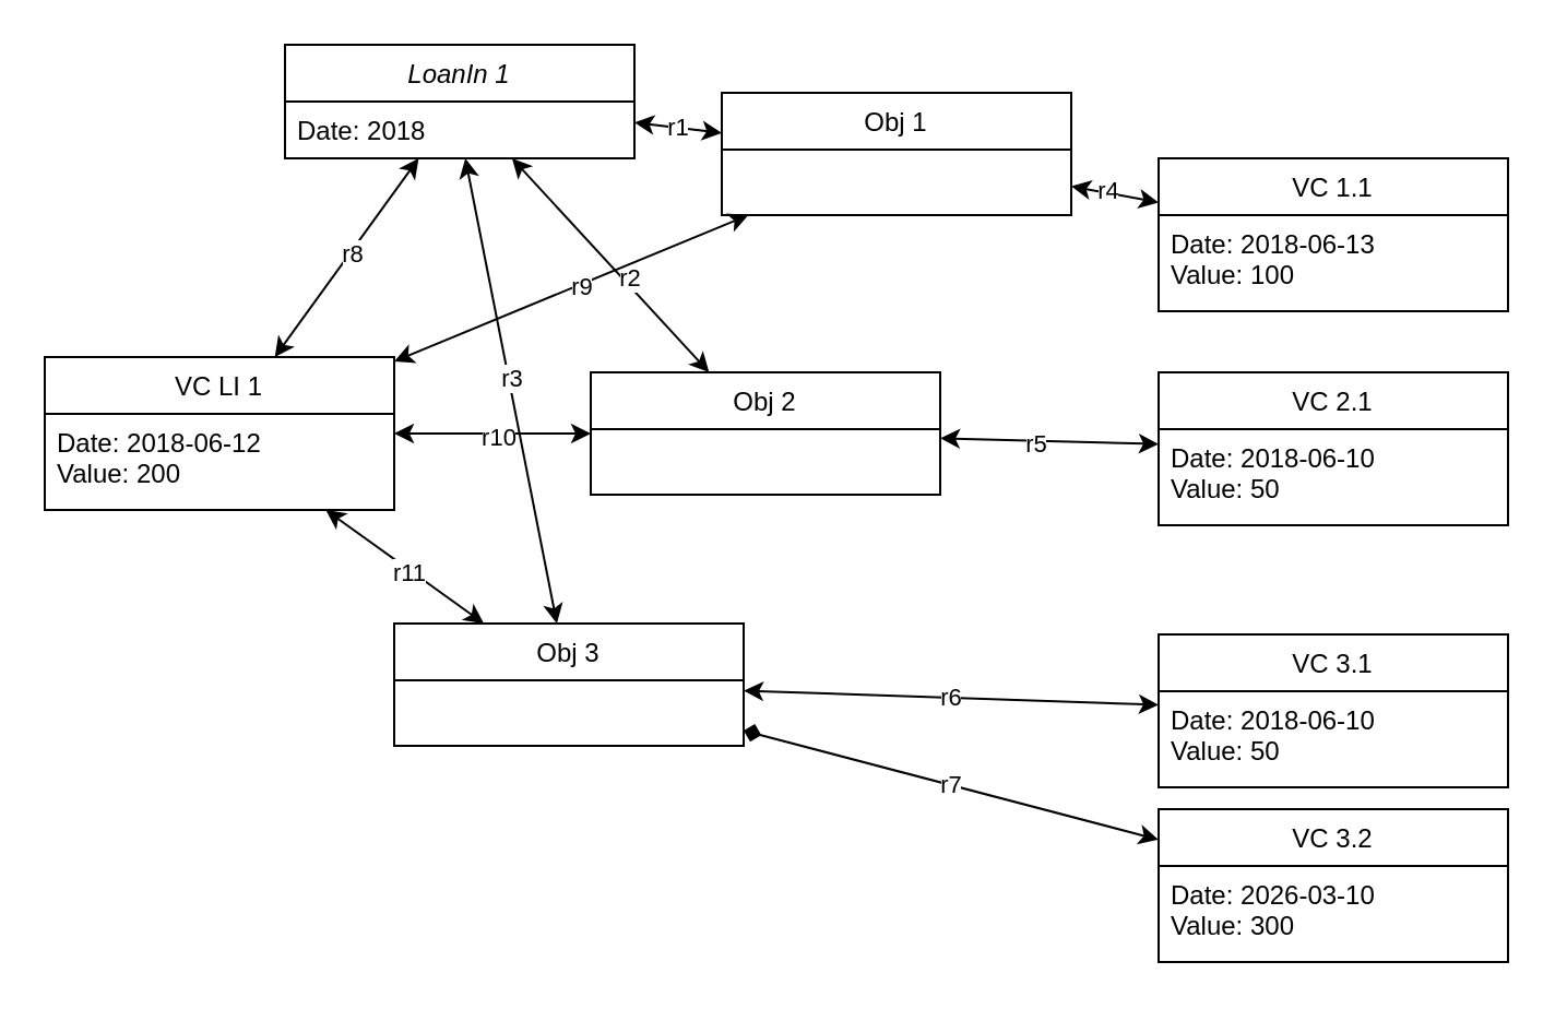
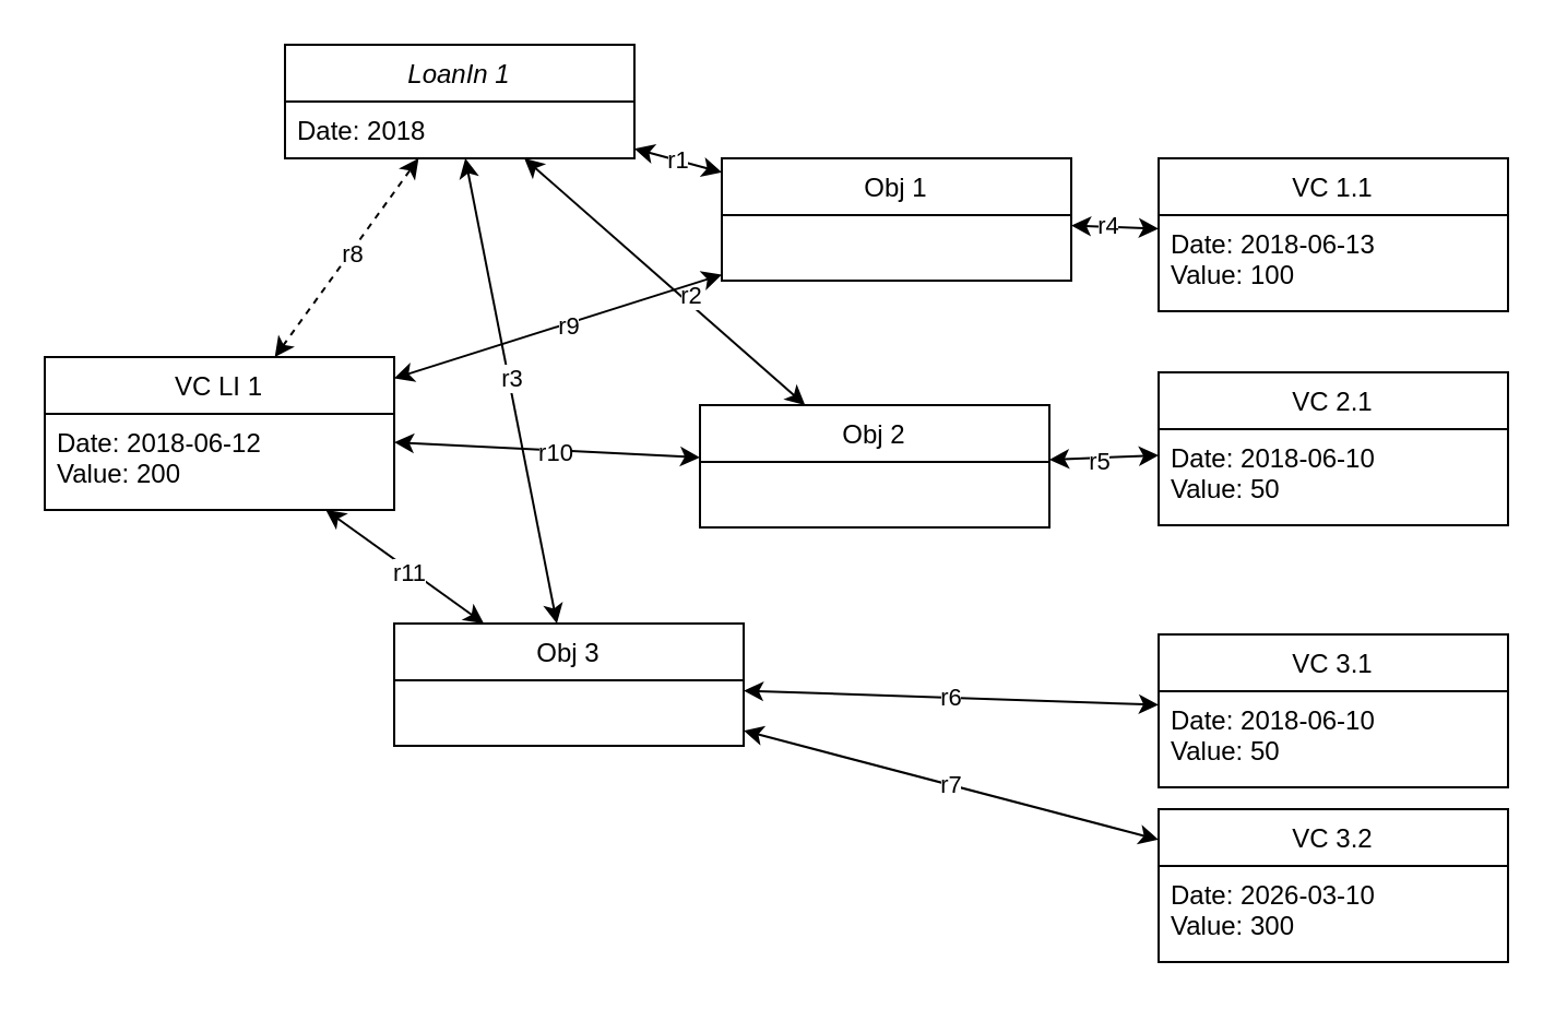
  <mxCell id="0" />
  <mxCell id="1" parent="0" />
  <mxCell id="2" value="LoanIn 1" style="swimlane;fontStyle=2;align=center;verticalAlign=top;childLayout=stackLayout;horizontal=1;startSize=26;horizontalStack=0;resizeParent=1;resizeLast=0;collapsible=1;marginBottom=0;rounded=0;shadow=0;strokeWidth=1;" parent="1" vertex="1"><mxGeometry x="130" y="20" width="160" height="52" as="geometry"><mxRectangle x="230" y="140" width="160" height="26" as="alternateBounds" /></mxGeometry></mxCell>
  <mxCell id="3" value="Date: 2018" style="text;align=left;verticalAlign=top;spacingLeft=4;spacingRight=4;overflow=hidden;rotatable=0;points=[[0,0.5],[1,0.5]];portConstraint=eastwest;" parent="2" vertex="1"><mxGeometry y="26" width="160" height="26" as="geometry" /></mxCell>
  <mxCell id="4" value="VC 1.1" style="swimlane;fontStyle=0;align=center;verticalAlign=top;childLayout=stackLayout;horizontal=1;startSize=26;horizontalStack=0;resizeParent=1;resizeLast=0;collapsible=1;marginBottom=0;rounded=0;shadow=0;strokeWidth=1;" parent="1" vertex="1"><mxGeometry x="530" y="72" width="160" height="70" as="geometry"><mxRectangle x="340" y="380" width="170" height="26" as="alternateBounds" /></mxGeometry></mxCell>
  <mxCell id="5" value="Date: 2018-06-13&#10;Value: 100&#10;" style="text;align=left;verticalAlign=top;spacingLeft=4;spacingRight=4;overflow=hidden;rotatable=0;points=[[0,0.5],[1,0.5]];portConstraint=eastwest;" parent="4" vertex="1"><mxGeometry y="26" width="160" height="44" as="geometry" /></mxCell>
- <mxCell id="6" value="Obj 1" style="swimlane;fontStyle=0;align=center;verticalAlign=top;childLayout=stackLayout;horizontal=1;startSize=26;horizontalStack=0;resizeParent=1;resizeLast=0;collapsible=1;marginBottom=0;rounded=0;shadow=0;strokeWidth=1;" parent="1" vertex="1"><mxGeometry x="330" y="42" width="160" height="56" as="geometry"><mxRectangle x="550" y="140" width="160" height="26" as="alternateBounds" /></mxGeometry></mxCell>
- <mxCell id="7" value="Obj 2" style="swimlane;fontStyle=0;align=center;verticalAlign=top;childLayout=stackLayout;horizontal=1;startSize=26;horizontalStack=0;resizeParent=1;resizeLast=0;collapsible=1;marginBottom=0;rounded=0;shadow=0;strokeWidth=1;" vertex="1" parent="1"><mxGeometry x="270" y="170" width="160" height="56" as="geometry"><mxRectangle x="550" y="140" width="160" height="26" as="alternateBounds" /></mxGeometry></mxCell>
+ <mxCell id="6" value="Obj 1" style="swimlane;fontStyle=0;align=center;verticalAlign=top;childLayout=stackLayout;horizontal=1;startSize=26;horizontalStack=0;resizeParent=1;resizeLast=0;collapsible=1;marginBottom=0;rounded=0;shadow=0;strokeWidth=1;" parent="1" vertex="1"><mxGeometry x="330" y="72" width="160" height="56" as="geometry"><mxRectangle x="550" y="140" width="160" height="26" as="alternateBounds" /></mxGeometry></mxCell>
+ <mxCell id="7" value="Obj 2" style="swimlane;fontStyle=0;align=center;verticalAlign=top;childLayout=stackLayout;horizontal=1;startSize=26;horizontalStack=0;resizeParent=1;resizeLast=0;collapsible=1;marginBottom=0;rounded=0;shadow=0;strokeWidth=1;" vertex="1" parent="1"><mxGeometry x="320" y="185" width="160" height="56" as="geometry"><mxRectangle x="550" y="140" width="160" height="26" as="alternateBounds" /></mxGeometry></mxCell>
  <mxCell id="8" value="Obj 3" style="swimlane;fontStyle=0;align=center;verticalAlign=top;childLayout=stackLayout;horizontal=1;startSize=26;horizontalStack=0;resizeParent=1;resizeLast=0;collapsible=1;marginBottom=0;rounded=0;shadow=0;strokeWidth=1;" vertex="1" parent="1"><mxGeometry x="180" y="285" width="160" height="56" as="geometry"><mxRectangle x="550" y="140" width="160" height="26" as="alternateBounds" /></mxGeometry></mxCell>
  <mxCell id="9" value="VC 2.1" style="swimlane;fontStyle=0;align=center;verticalAlign=top;childLayout=stackLayout;horizontal=1;startSize=26;horizontalStack=0;resizeParent=1;resizeLast=0;collapsible=1;marginBottom=0;rounded=0;shadow=0;strokeWidth=1;" vertex="1" parent="1"><mxGeometry x="530" y="170" width="160" height="70" as="geometry"><mxRectangle x="340" y="380" width="170" height="26" as="alternateBounds" /></mxGeometry></mxCell>
  <mxCell id="10" value="Date: 2018-06-10&#10;Value: 50&#10;" style="text;align=left;verticalAlign=top;spacingLeft=4;spacingRight=4;overflow=hidden;rotatable=0;points=[[0,0.5],[1,0.5]];portConstraint=eastwest;" vertex="1" parent="9"><mxGeometry y="26" width="160" height="44" as="geometry" /></mxCell>
  <mxCell id="11" value="VC 3.1" style="swimlane;fontStyle=0;align=center;verticalAlign=top;childLayout=stackLayout;horizontal=1;startSize=26;horizontalStack=0;resizeParent=1;resizeLast=0;collapsible=1;marginBottom=0;rounded=0;shadow=0;strokeWidth=1;" vertex="1" parent="1"><mxGeometry x="530" y="290" width="160" height="70" as="geometry"><mxRectangle x="340" y="380" width="170" height="26" as="alternateBounds" /></mxGeometry></mxCell>
  <mxCell id="12" value="Date: 2018-06-10&#10;Value: 50&#10;" style="text;align=left;verticalAlign=top;spacingLeft=4;spacingRight=4;overflow=hidden;rotatable=0;points=[[0,0.5],[1,0.5]];portConstraint=eastwest;" vertex="1" parent="11"><mxGeometry y="26" width="160" height="44" as="geometry" /></mxCell>
  <mxCell id="13" value="VC 3.2" style="swimlane;fontStyle=0;align=center;verticalAlign=top;childLayout=stackLayout;horizontal=1;startSize=26;horizontalStack=0;resizeParent=1;resizeLast=0;collapsible=1;marginBottom=0;rounded=0;shadow=0;strokeWidth=1;" vertex="1" parent="1"><mxGeometry x="530" y="370" width="160" height="70" as="geometry"><mxRectangle x="340" y="380" width="170" height="26" as="alternateBounds" /></mxGeometry></mxCell>
  <mxCell id="14" value="Date: 2026-03-10&#10;Value: 300&#10;" style="text;align=left;verticalAlign=top;spacingLeft=4;spacingRight=4;overflow=hidden;rotatable=0;points=[[0,0.5],[1,0.5]];portConstraint=eastwest;" vertex="1" parent="13"><mxGeometry y="26" width="160" height="44" as="geometry" /></mxCell>
  <mxCell id="15" value="r1" style="endArrow=classic;startArrow=classic;html=1;rounded=0;" edge="1" parent="1" source="6" target="2"><mxGeometry width="50" height="50" relative="1" as="geometry"><mxPoint x="380" y="380" as="sourcePoint" /><mxPoint x="430" y="330" as="targetPoint" /></mxGeometry></mxCell>
  <mxCell id="16" value="" style="endArrow=classic;startArrow=classic;html=1;rounded=0;" edge="1" parent="1" source="7" target="2"><mxGeometry width="50" height="50" relative="1" as="geometry"><mxPoint x="300" y="128" as="sourcePoint" /><mxPoint x="393.559" y="82" as="targetPoint" /></mxGeometry></mxCell>
  <mxCell id="17" value="r2" style="edgeLabel;html=1;align=center;verticalAlign=middle;resizable=0;points=[];" vertex="1" connectable="0" parent="16"><mxGeometry x="-0.146" y="-3" relative="1" as="geometry"><mxPoint as="offset" /></mxGeometry></mxCell>
  <mxCell id="18" value="" style="endArrow=classic;startArrow=classic;html=1;rounded=0;" edge="1" parent="1" source="8" target="3"><mxGeometry width="50" height="50" relative="1" as="geometry"><mxPoint x="300" y="218" as="sourcePoint" /><mxPoint x="409.53" y="82" as="targetPoint" /></mxGeometry></mxCell>
  <mxCell id="19" value="r3" style="edgeLabel;html=1;align=center;verticalAlign=middle;resizable=0;points=[];" vertex="1" connectable="0" parent="18"><mxGeometry x="0.053" y="-1" relative="1" as="geometry"><mxPoint as="offset" /></mxGeometry></mxCell>
  <mxCell id="20" value="" style="endArrow=classic;startArrow=classic;html=1;rounded=0;" edge="1" parent="1" source="4" target="6"><mxGeometry width="50" height="50" relative="1" as="geometry"><mxPoint x="340" y="88.4" as="sourcePoint" /><mxPoint x="300" y="77.6" as="targetPoint" /></mxGeometry></mxCell>
  <mxCell id="21" value="r4" style="edgeLabel;html=1;align=center;verticalAlign=middle;resizable=0;points=[];" vertex="1" connectable="0" parent="20"><mxGeometry x="0.202" y="-1" relative="1" as="geometry"><mxPoint as="offset" /></mxGeometry></mxCell>
  <mxCell id="22" value="" style="endArrow=classic;startArrow=classic;html=1;rounded=0;" edge="1" parent="1" source="9" target="7"><mxGeometry width="50" height="50" relative="1" as="geometry"><mxPoint x="540" y="114.2" as="sourcePoint" /><mxPoint x="500" y="112.8" as="targetPoint" /></mxGeometry></mxCell>
  <mxCell id="23" value="r5" style="edgeLabel;html=1;align=center;verticalAlign=middle;resizable=0;points=[];" vertex="1" connectable="0" parent="22"><mxGeometry x="0.12" y="1" relative="1" as="geometry"><mxPoint as="offset" /></mxGeometry></mxCell>
  <mxCell id="24" value="r6" style="endArrow=classic;startArrow=classic;html=1;rounded=0;" edge="1" parent="1" source="11" target="8"><mxGeometry width="50" height="50" relative="1" as="geometry"><mxPoint x="540" y="212.846" as="sourcePoint" /><mxPoint x="440" y="210.154" as="targetPoint" /></mxGeometry></mxCell>
- <mxCell id="25" value="r7" style="endArrow=diamond;startArrow=classic;html=1;rounded=0;" edge="1" parent="1" source="13" target="8"><mxGeometry width="50" height="50" relative="1" as="geometry"><mxPoint x="540" y="333.303" as="sourcePoint" /><mxPoint x="370" y="329.697" as="targetPoint" /></mxGeometry></mxCell>
+ <mxCell id="25" value="r7" style="endArrow=classic;startArrow=classic;html=1;rounded=0;" edge="1" parent="1" source="13" target="8"><mxGeometry width="50" height="50" relative="1" as="geometry"><mxPoint x="540" y="333.303" as="sourcePoint" /><mxPoint x="370" y="329.697" as="targetPoint" /></mxGeometry></mxCell>
  <mxCell id="26" value="VC LI 1" style="swimlane;fontStyle=0;align=center;verticalAlign=top;childLayout=stackLayout;horizontal=1;startSize=26;horizontalStack=0;resizeParent=1;resizeLast=0;collapsible=1;marginBottom=0;rounded=0;shadow=0;strokeWidth=1;" vertex="1" parent="1"><mxGeometry x="20" y="163" width="160" height="70" as="geometry"><mxRectangle x="340" y="380" width="170" height="26" as="alternateBounds" /></mxGeometry></mxCell>
  <mxCell id="27" value="Date: 2018-06-12&#10;Value: 200&#10;" style="text;align=left;verticalAlign=top;spacingLeft=4;spacingRight=4;overflow=hidden;rotatable=0;points=[[0,0.5],[1,0.5]];portConstraint=eastwest;" vertex="1" parent="26"><mxGeometry y="26" width="160" height="44" as="geometry" /></mxCell>
- <mxCell id="28" value="" style="endArrow=classic;startArrow=classic;html=1;rounded=0;" edge="1" parent="1" source="26" target="2"><mxGeometry width="50" height="50" relative="1" as="geometry"><mxPoint x="282.432" y="300" as="sourcePoint" /><mxPoint x="223.514" y="82" as="targetPoint" /></mxGeometry></mxCell>
+ <mxCell id="28" value="" style="endArrow=classic;startArrow=classic;html=1;rounded=0;dashed=1;" edge="1" parent="1" source="26" target="2"><mxGeometry width="50" height="50" relative="1" as="geometry"><mxPoint x="282.432" y="300" as="sourcePoint" /><mxPoint x="223.514" y="82" as="targetPoint" /></mxGeometry></mxCell>
  <mxCell id="29" value="r8" style="edgeLabel;html=1;align=center;verticalAlign=middle;resizable=0;points=[];" vertex="1" connectable="0" parent="28"><mxGeometry x="0.053" y="-1" relative="1" as="geometry"><mxPoint as="offset" /></mxGeometry></mxCell>
  <mxCell id="30" value="" style="endArrow=classic;startArrow=classic;html=1;rounded=0;" edge="1" parent="1" source="26" target="6"><mxGeometry width="50" height="50" relative="1" as="geometry"><mxPoint x="142.353" y="140" as="sourcePoint" /><mxPoint x="195.966" y="82" as="targetPoint" /></mxGeometry></mxCell>
  <mxCell id="31" value="r9" style="edgeLabel;html=1;align=center;verticalAlign=middle;resizable=0;points=[];" vertex="1" connectable="0" parent="30"><mxGeometry x="0.053" y="-1" relative="1" as="geometry"><mxPoint as="offset" /></mxGeometry></mxCell>
  <mxCell id="32" value="" style="endArrow=classic;startArrow=classic;html=1;rounded=0;" edge="1" parent="1" source="26" target="7"><mxGeometry width="50" height="50" relative="1" as="geometry"><mxPoint x="190" y="158.226" as="sourcePoint" /><mxPoint x="100" y="360" as="targetPoint" /></mxGeometry></mxCell>
  <mxCell id="33" value="r10" style="edgeLabel;html=1;align=center;verticalAlign=middle;resizable=0;points=[];" vertex="1" connectable="0" parent="32"><mxGeometry x="0.053" y="-1" relative="1" as="geometry"><mxPoint as="offset" /></mxGeometry></mxCell>
  <mxCell id="34" value="" style="endArrow=classic;startArrow=classic;html=1;rounded=0;" edge="1" parent="1" source="26" target="8"><mxGeometry width="50" height="50" relative="1" as="geometry"><mxPoint x="190" y="185.56" as="sourcePoint" /><mxPoint x="280" y="197.44" as="targetPoint" /></mxGeometry></mxCell>
  <mxCell id="35" value="r11" style="edgeLabel;html=1;align=center;verticalAlign=middle;resizable=0;points=[];" vertex="1" connectable="0" parent="34"><mxGeometry x="0.053" y="-1" relative="1" as="geometry"><mxPoint as="offset" /></mxGeometry></mxCell>
